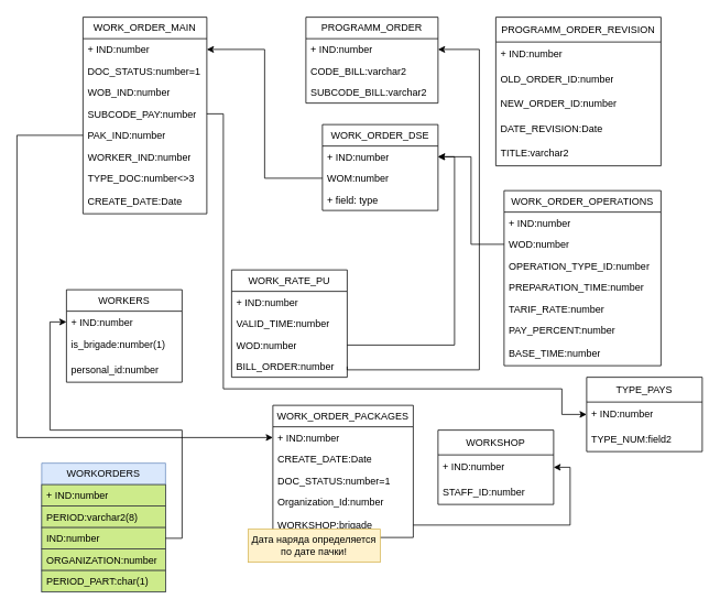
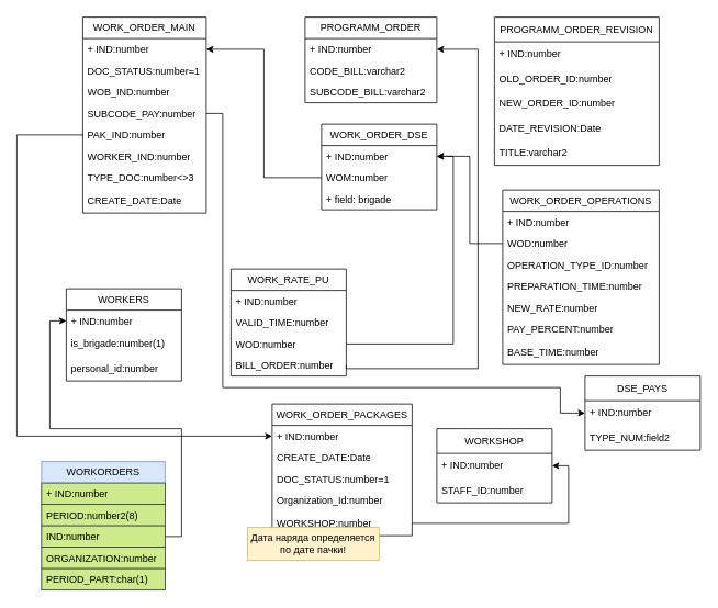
  <mxCell id="0" />
  <mxCell id="1" parent="0" />
  <mxCell id="2" value="WORK_ORDER_MAIN" style="swimlane;fontStyle=0;childLayout=stackLayout;horizontal=1;startSize=26;fillColor=none;horizontalStack=0;resizeParent=1;resizeParentMax=0;resizeLast=0;collapsible=1;marginBottom=0;whiteSpace=wrap;html=1;" parent="1" vertex="1"><mxGeometry x="100" y="20" width="150" height="238" as="geometry" /></mxCell>
  <mxCell id="3" value="+ IND:number" style="text;strokeColor=none;fillColor=none;align=left;verticalAlign=top;spacingLeft=4;spacingRight=4;overflow=hidden;rotatable=0;points=[[0,0.5],[1,0.5]];portConstraint=eastwest;whiteSpace=wrap;html=1;" parent="2" vertex="1"><mxGeometry y="26" width="150" height="26" as="geometry" /></mxCell>
  <mxCell id="4" value="DOC_STATUS:number=1" style="text;strokeColor=none;fillColor=none;align=left;verticalAlign=top;spacingLeft=4;spacingRight=4;overflow=hidden;rotatable=0;points=[[0,0.5],[1,0.5]];portConstraint=eastwest;whiteSpace=wrap;html=1;" parent="2" vertex="1"><mxGeometry y="52" width="150" height="26" as="geometry" /></mxCell>
  <mxCell id="5" value="WOB_IND:number" style="text;strokeColor=none;fillColor=none;align=left;verticalAlign=top;spacingLeft=4;spacingRight=4;overflow=hidden;rotatable=0;points=[[0,0.5],[1,0.5]];portConstraint=eastwest;whiteSpace=wrap;html=1;" parent="2" vertex="1"><mxGeometry y="78" width="150" height="26" as="geometry" /></mxCell>
  <mxCell id="6" value="SUBCODE_PAY:number" style="text;strokeColor=none;fillColor=none;align=left;verticalAlign=top;spacingLeft=4;spacingRight=4;overflow=hidden;rotatable=0;points=[[0,0.5],[1,0.5]];portConstraint=eastwest;whiteSpace=wrap;html=1;" parent="2" vertex="1"><mxGeometry y="104" width="150" height="26" as="geometry" /></mxCell>
  <mxCell id="7" value="PAK_IND:number" style="text;strokeColor=none;fillColor=none;align=left;verticalAlign=top;spacingLeft=4;spacingRight=4;overflow=hidden;rotatable=0;points=[[0,0.5],[1,0.5]];portConstraint=eastwest;whiteSpace=wrap;html=1;" parent="2" vertex="1"><mxGeometry y="130" width="150" height="26" as="geometry" /></mxCell>
  <mxCell id="8" value="WORKER_IND:number" style="text;strokeColor=none;fillColor=none;align=left;verticalAlign=top;spacingLeft=4;spacingRight=4;overflow=hidden;rotatable=0;points=[[0,0.5],[1,0.5]];portConstraint=eastwest;whiteSpace=wrap;html=1;" parent="2" vertex="1"><mxGeometry y="156" width="150" height="26" as="geometry" /></mxCell>
  <mxCell id="9" value="TYPE_DOC:number&amp;lt;&amp;gt;3" style="text;strokeColor=none;fillColor=none;align=left;verticalAlign=top;spacingLeft=4;spacingRight=4;overflow=hidden;rotatable=0;points=[[0,0.5],[1,0.5]];portConstraint=eastwest;whiteSpace=wrap;html=1;" parent="2" vertex="1"><mxGeometry y="182" width="150" height="26" as="geometry" /></mxCell>
  <mxCell id="10" value="CREATE_DATE:Date" style="text;strokeColor=none;fillColor=none;align=left;verticalAlign=middle;spacingLeft=4;spacingRight=4;overflow=hidden;points=[[0,0.5],[1,0.5]];portConstraint=eastwest;rotatable=0;whiteSpace=wrap;html=1;" parent="2" vertex="1"><mxGeometry y="208" width="150" height="30" as="geometry" /></mxCell>
  <mxCell id="11" value="WORK_ORDER_DSE" style="swimlane;fontStyle=0;childLayout=stackLayout;horizontal=1;startSize=26;fillColor=none;horizontalStack=0;resizeParent=1;resizeParentMax=0;resizeLast=0;collapsible=1;marginBottom=0;whiteSpace=wrap;html=1;" parent="1" vertex="1"><mxGeometry x="390" y="150" width="140" height="104" as="geometry" /></mxCell>
  <mxCell id="12" value="+ IND:number" style="text;strokeColor=none;fillColor=none;align=left;verticalAlign=top;spacingLeft=4;spacingRight=4;overflow=hidden;rotatable=0;points=[[0,0.5],[1,0.5]];portConstraint=eastwest;whiteSpace=wrap;html=1;" parent="11" vertex="1"><mxGeometry y="26" width="140" height="26" as="geometry" /></mxCell>
  <mxCell id="13" value="WOM:number" style="text;strokeColor=none;fillColor=none;align=left;verticalAlign=top;spacingLeft=4;spacingRight=4;overflow=hidden;rotatable=0;points=[[0,0.5],[1,0.5]];portConstraint=eastwest;whiteSpace=wrap;html=1;" parent="11" vertex="1"><mxGeometry y="52" width="140" height="26" as="geometry" /></mxCell>
- <mxCell id="14" value="+ field: type" style="text;strokeColor=none;fillColor=none;align=left;verticalAlign=top;spacingLeft=4;spacingRight=4;overflow=hidden;rotatable=0;points=[[0,0.5],[1,0.5]];portConstraint=eastwest;whiteSpace=wrap;html=1;" parent="11" vertex="1"><mxGeometry y="78" width="140" height="26" as="geometry" /></mxCell>
+ <mxCell id="14" value="+ field: brigade" style="text;strokeColor=none;fillColor=none;align=left;verticalAlign=top;spacingLeft=4;spacingRight=4;overflow=hidden;rotatable=0;points=[[0,0.5],[1,0.5]];portConstraint=eastwest;whiteSpace=wrap;html=1;" parent="11" vertex="1"><mxGeometry y="78" width="140" height="26" as="geometry" /></mxCell>
  <mxCell id="15" style="edgeStyle=orthogonalEdgeStyle;rounded=0;orthogonalLoop=1;jettySize=auto;html=1;exitX=0;exitY=0.5;exitDx=0;exitDy=0;entryX=1;entryY=0.5;entryDx=0;entryDy=0;" parent="1" source="13" target="3" edge="1"><mxGeometry relative="1" as="geometry" /></mxCell>
  <mxCell id="16" value="WORK_RATE_PU" style="swimlane;fontStyle=0;childLayout=stackLayout;horizontal=1;startSize=26;fillColor=none;horizontalStack=0;resizeParent=1;resizeParentMax=0;resizeLast=0;collapsible=1;marginBottom=0;whiteSpace=wrap;html=1;" parent="1" vertex="1"><mxGeometry x="280" y="326" width="140" height="130" as="geometry" /></mxCell>
  <mxCell id="17" value="+ IND:number" style="text;strokeColor=none;fillColor=none;align=left;verticalAlign=top;spacingLeft=4;spacingRight=4;overflow=hidden;rotatable=0;points=[[0,0.5],[1,0.5]];portConstraint=eastwest;whiteSpace=wrap;html=1;" parent="16" vertex="1"><mxGeometry y="26" width="140" height="26" as="geometry" /></mxCell>
  <mxCell id="18" value="VALID_TIME:number" style="text;strokeColor=none;fillColor=none;align=left;verticalAlign=top;spacingLeft=4;spacingRight=4;overflow=hidden;rotatable=0;points=[[0,0.5],[1,0.5]];portConstraint=eastwest;whiteSpace=wrap;html=1;" parent="16" vertex="1"><mxGeometry y="52" width="140" height="26" as="geometry" /></mxCell>
  <mxCell id="19" value="WOD:number" style="text;strokeColor=none;fillColor=none;align=left;verticalAlign=top;spacingLeft=4;spacingRight=4;overflow=hidden;rotatable=0;points=[[0,0.5],[1,0.5]];portConstraint=eastwest;whiteSpace=wrap;html=1;" parent="16" vertex="1"><mxGeometry y="78" width="140" height="26" as="geometry" /></mxCell>
  <mxCell id="20" value="BILL_ORDER:number" style="text;strokeColor=none;fillColor=none;align=left;verticalAlign=top;spacingLeft=4;spacingRight=4;overflow=hidden;rotatable=0;points=[[0,0.5],[1,0.5]];portConstraint=eastwest;whiteSpace=wrap;html=1;" parent="16" vertex="1"><mxGeometry y="104" width="140" height="26" as="geometry" /></mxCell>
  <mxCell id="21" style="edgeStyle=orthogonalEdgeStyle;rounded=0;orthogonalLoop=1;jettySize=auto;html=1;exitX=1;exitY=0.5;exitDx=0;exitDy=0;entryX=1;entryY=0.5;entryDx=0;entryDy=0;" parent="1" source="19" target="12" edge="1"><mxGeometry relative="1" as="geometry" /></mxCell>
  <mxCell id="22" value="WORK_ORDER_OPERATIONS" style="swimlane;fontStyle=0;childLayout=stackLayout;horizontal=1;startSize=26;fillColor=none;horizontalStack=0;resizeParent=1;resizeParentMax=0;resizeLast=0;collapsible=1;marginBottom=0;whiteSpace=wrap;html=1;" parent="1" vertex="1"><mxGeometry x="610" y="230" width="190" height="212" as="geometry" /></mxCell>
  <mxCell id="23" value="+ IND:number" style="text;strokeColor=none;fillColor=none;align=left;verticalAlign=top;spacingLeft=4;spacingRight=4;overflow=hidden;rotatable=0;points=[[0,0.5],[1,0.5]];portConstraint=eastwest;whiteSpace=wrap;html=1;" parent="22" vertex="1"><mxGeometry y="26" width="190" height="26" as="geometry" /></mxCell>
  <mxCell id="24" value="WOD:number" style="text;strokeColor=none;fillColor=none;align=left;verticalAlign=top;spacingLeft=4;spacingRight=4;overflow=hidden;rotatable=0;points=[[0,0.5],[1,0.5]];portConstraint=eastwest;whiteSpace=wrap;html=1;" parent="22" vertex="1"><mxGeometry y="52" width="190" height="26" as="geometry" /></mxCell>
  <mxCell id="25" value="OPERATION_TYPE_ID:number" style="text;strokeColor=none;fillColor=none;align=left;verticalAlign=top;spacingLeft=4;spacingRight=4;overflow=hidden;rotatable=0;points=[[0,0.5],[1,0.5]];portConstraint=eastwest;whiteSpace=wrap;html=1;" parent="22" vertex="1"><mxGeometry y="78" width="190" height="26" as="geometry" /></mxCell>
  <mxCell id="26" value="PREPARATION_TIME:number" style="text;strokeColor=none;fillColor=none;align=left;verticalAlign=top;spacingLeft=4;spacingRight=4;overflow=hidden;rotatable=0;points=[[0,0.5],[1,0.5]];portConstraint=eastwest;whiteSpace=wrap;html=1;" parent="22" vertex="1"><mxGeometry y="104" width="190" height="26" as="geometry" /></mxCell>
- <mxCell id="27" value="TARIF_RATE:number" style="text;strokeColor=none;fillColor=none;align=left;verticalAlign=top;spacingLeft=4;spacingRight=4;overflow=hidden;rotatable=0;points=[[0,0.5],[1,0.5]];portConstraint=eastwest;whiteSpace=wrap;html=1;" parent="22" vertex="1"><mxGeometry y="130" width="190" height="26" as="geometry" /></mxCell>
+ <mxCell id="27" value="NEW_RATE:number" style="text;strokeColor=none;fillColor=none;align=left;verticalAlign=top;spacingLeft=4;spacingRight=4;overflow=hidden;rotatable=0;points=[[0,0.5],[1,0.5]];portConstraint=eastwest;whiteSpace=wrap;html=1;" parent="22" vertex="1"><mxGeometry y="130" width="190" height="26" as="geometry" /></mxCell>
  <mxCell id="28" value="PAY_PERCENT:number" style="text;strokeColor=none;fillColor=none;align=left;verticalAlign=top;spacingLeft=4;spacingRight=4;overflow=hidden;rotatable=0;points=[[0,0.5],[1,0.5]];portConstraint=eastwest;whiteSpace=wrap;html=1;" parent="22" vertex="1"><mxGeometry y="156" width="190" height="26" as="geometry" /></mxCell>
  <mxCell id="29" value="BASE_TIME:number" style="text;strokeColor=none;fillColor=none;align=left;verticalAlign=middle;spacingLeft=4;spacingRight=4;overflow=hidden;points=[[0,0.5],[1,0.5]];portConstraint=eastwest;rotatable=0;whiteSpace=wrap;html=1;" parent="22" vertex="1"><mxGeometry y="182" width="190" height="30" as="geometry" /></mxCell>
  <mxCell id="30" style="edgeStyle=orthogonalEdgeStyle;rounded=0;orthogonalLoop=1;jettySize=auto;html=1;exitX=0;exitY=0.5;exitDx=0;exitDy=0;entryX=1;entryY=0.5;entryDx=0;entryDy=0;" parent="1" source="24" target="12" edge="1"><mxGeometry relative="1" as="geometry" /></mxCell>
  <mxCell id="31" value="WORK_ORDER_PACKAGES" style="swimlane;fontStyle=0;childLayout=stackLayout;horizontal=1;startSize=26;fillColor=none;horizontalStack=0;resizeParent=1;resizeParentMax=0;resizeLast=0;collapsible=1;marginBottom=0;whiteSpace=wrap;html=1;" parent="1" vertex="1"><mxGeometry x="330" y="490" width="170" height="160" as="geometry" /></mxCell>
  <mxCell id="32" value="+ IND:number" style="text;strokeColor=none;fillColor=none;align=left;verticalAlign=top;spacingLeft=4;spacingRight=4;overflow=hidden;rotatable=0;points=[[0,0.5],[1,0.5]];portConstraint=eastwest;whiteSpace=wrap;html=1;" parent="31" vertex="1"><mxGeometry y="26" width="170" height="26" as="geometry" /></mxCell>
  <mxCell id="33" value="CREATE_DATE:Date" style="text;strokeColor=none;fillColor=none;align=left;verticalAlign=top;spacingLeft=4;spacingRight=4;overflow=hidden;rotatable=0;points=[[0,0.5],[1,0.5]];portConstraint=eastwest;whiteSpace=wrap;html=1;" parent="31" vertex="1"><mxGeometry y="52" width="170" height="26" as="geometry" /></mxCell>
  <mxCell id="34" value="DOC_STATUS:number=1" style="text;strokeColor=none;fillColor=none;align=left;verticalAlign=top;spacingLeft=4;spacingRight=4;overflow=hidden;rotatable=0;points=[[0,0.5],[1,0.5]];portConstraint=eastwest;whiteSpace=wrap;html=1;" parent="31" vertex="1"><mxGeometry y="78" width="170" height="26" as="geometry" /></mxCell>
  <mxCell id="35" value="Organization_Id:number" style="text;strokeColor=none;fillColor=none;align=left;verticalAlign=top;spacingLeft=4;spacingRight=4;overflow=hidden;rotatable=0;points=[[0,0.5],[1,0.5]];portConstraint=eastwest;whiteSpace=wrap;html=1;" parent="31" vertex="1"><mxGeometry y="104" width="170" height="26" as="geometry" /></mxCell>
- <mxCell id="36" value="WORKSHOP:brigade" style="text;strokeColor=none;fillColor=none;align=left;verticalAlign=middle;spacingLeft=4;spacingRight=4;overflow=hidden;points=[[0,0.5],[1,0.5]];portConstraint=eastwest;rotatable=0;whiteSpace=wrap;html=1;" parent="31" vertex="1"><mxGeometry y="130" width="170" height="30" as="geometry" /></mxCell>
+ <mxCell id="36" value="WORKSHOP:number" style="text;strokeColor=none;fillColor=none;align=left;verticalAlign=middle;spacingLeft=4;spacingRight=4;overflow=hidden;points=[[0,0.5],[1,0.5]];portConstraint=eastwest;rotatable=0;whiteSpace=wrap;html=1;" parent="31" vertex="1"><mxGeometry y="130" width="170" height="30" as="geometry" /></mxCell>
  <mxCell id="37" value="WORKORDERS" style="swimlane;fontStyle=0;childLayout=stackLayout;horizontal=1;startSize=26;fillColor=#dae8fc;horizontalStack=0;resizeParent=1;resizeParentMax=0;resizeLast=0;collapsible=1;marginBottom=0;whiteSpace=wrap;html=1;strokeColor=#6c8ebf;" parent="1" vertex="1"><mxGeometry x="50" y="560" width="150" height="156" as="geometry" /></mxCell>
  <mxCell id="38" value="+ IND:number" style="text;strokeColor=#36393d;fillColor=#cdeb8b;align=left;verticalAlign=top;spacingLeft=4;spacingRight=4;overflow=hidden;rotatable=0;points=[[0,0.5],[1,0.5]];portConstraint=eastwest;whiteSpace=wrap;html=1;" parent="37" vertex="1"><mxGeometry y="26" width="150" height="26" as="geometry" /></mxCell>
- <mxCell id="39" value="PERIOD:varchar2(8)" style="text;strokeColor=#36393d;fillColor=#cdeb8b;align=left;verticalAlign=top;spacingLeft=4;spacingRight=4;overflow=hidden;rotatable=0;points=[[0,0.5],[1,0.5]];portConstraint=eastwest;whiteSpace=wrap;html=1;" parent="37" vertex="1"><mxGeometry y="52" width="150" height="26" as="geometry" /></mxCell>
+ <mxCell id="39" value="PERIOD:number2(8)" style="text;strokeColor=#36393d;fillColor=#cdeb8b;align=left;verticalAlign=top;spacingLeft=4;spacingRight=4;overflow=hidden;rotatable=0;points=[[0,0.5],[1,0.5]];portConstraint=eastwest;whiteSpace=wrap;html=1;" parent="37" vertex="1"><mxGeometry y="52" width="150" height="26" as="geometry" /></mxCell>
  <mxCell id="40" value="IND:number" style="text;strokeColor=#36393d;fillColor=#cdeb8b;align=left;verticalAlign=top;spacingLeft=4;spacingRight=4;overflow=hidden;rotatable=0;points=[[0,0.5],[1,0.5]];portConstraint=eastwest;whiteSpace=wrap;html=1;" parent="37" vertex="1"><mxGeometry y="78" width="150" height="26" as="geometry" /></mxCell>
  <mxCell id="41" value="ORGANIZATION:number" style="text;strokeColor=#36393d;fillColor=#cdeb8b;align=left;verticalAlign=top;spacingLeft=4;spacingRight=4;overflow=hidden;rotatable=0;points=[[0,0.5],[1,0.5]];portConstraint=eastwest;whiteSpace=wrap;html=1;" parent="37" vertex="1"><mxGeometry y="104" width="150" height="26" as="geometry" /></mxCell>
  <mxCell id="42" value="PERIOD_PART:char(1)" style="text;strokeColor=#36393d;fillColor=#cdeb8b;align=left;verticalAlign=top;spacingLeft=4;spacingRight=4;overflow=hidden;rotatable=0;points=[[0,0.5],[1,0.5]];portConstraint=eastwest;whiteSpace=wrap;html=1;" parent="37" vertex="1"><mxGeometry y="130" width="150" height="26" as="geometry" /></mxCell>
  <mxCell id="43" value="WORKERS" style="swimlane;fontStyle=0;childLayout=stackLayout;horizontal=1;startSize=26;fillColor=none;horizontalStack=0;resizeParent=1;resizeParentMax=0;resizeLast=0;collapsible=1;marginBottom=0;whiteSpace=wrap;html=1;" parent="1" vertex="1"><mxGeometry x="80" y="350" width="140" height="112" as="geometry" /></mxCell>
  <mxCell id="44" value="+ IND:number" style="text;strokeColor=none;fillColor=none;align=left;verticalAlign=top;spacingLeft=4;spacingRight=4;overflow=hidden;rotatable=0;points=[[0,0.5],[1,0.5]];portConstraint=eastwest;whiteSpace=wrap;html=1;" parent="43" vertex="1"><mxGeometry y="26" width="140" height="26" as="geometry" /></mxCell>
  <mxCell id="45" value="is_brigade:number(1)" style="text;strokeColor=none;fillColor=none;align=left;verticalAlign=middle;spacingLeft=4;spacingRight=4;overflow=hidden;points=[[0,0.5],[1,0.5]];portConstraint=eastwest;rotatable=0;whiteSpace=wrap;html=1;" parent="43" vertex="1"><mxGeometry y="52" width="140" height="30" as="geometry" /></mxCell>
  <mxCell id="46" value="personal_id:number" style="text;strokeColor=none;fillColor=none;align=left;verticalAlign=middle;spacingLeft=4;spacingRight=4;overflow=hidden;points=[[0,0.5],[1,0.5]];portConstraint=eastwest;rotatable=0;whiteSpace=wrap;html=1;" parent="43" vertex="1"><mxGeometry y="82" width="140" height="30" as="geometry" /></mxCell>
  <mxCell id="47" style="edgeStyle=orthogonalEdgeStyle;rounded=0;orthogonalLoop=1;jettySize=auto;html=1;exitX=1;exitY=0.5;exitDx=0;exitDy=0;entryX=0;entryY=0.5;entryDx=0;entryDy=0;" parent="1" source="40" target="44" edge="1"><mxGeometry relative="1" as="geometry" /></mxCell>
  <mxCell id="48" value="PROGRAMM_ORDER" style="swimlane;fontStyle=0;childLayout=stackLayout;horizontal=1;startSize=26;fillColor=none;horizontalStack=0;resizeParent=1;resizeParentMax=0;resizeLast=0;collapsible=1;marginBottom=0;whiteSpace=wrap;html=1;" parent="1" vertex="1"><mxGeometry x="370" y="20" width="160" height="104" as="geometry" /></mxCell>
  <mxCell id="49" value="+ IND:number" style="text;strokeColor=none;fillColor=none;align=left;verticalAlign=top;spacingLeft=4;spacingRight=4;overflow=hidden;rotatable=0;points=[[0,0.5],[1,0.5]];portConstraint=eastwest;whiteSpace=wrap;html=1;" parent="48" vertex="1"><mxGeometry y="26" width="160" height="26" as="geometry" /></mxCell>
  <mxCell id="50" value="CODE_BILL:varchar2" style="text;strokeColor=none;fillColor=none;align=left;verticalAlign=top;spacingLeft=4;spacingRight=4;overflow=hidden;rotatable=0;points=[[0,0.5],[1,0.5]];portConstraint=eastwest;whiteSpace=wrap;html=1;" parent="48" vertex="1"><mxGeometry y="52" width="160" height="26" as="geometry" /></mxCell>
  <mxCell id="51" value="SUBCODE_BILL:varchar2" style="text;strokeColor=none;fillColor=none;align=left;verticalAlign=top;spacingLeft=4;spacingRight=4;overflow=hidden;rotatable=0;points=[[0,0.5],[1,0.5]];portConstraint=eastwest;whiteSpace=wrap;html=1;" parent="48" vertex="1"><mxGeometry y="78" width="160" height="26" as="geometry" /></mxCell>
  <mxCell id="52" style="edgeStyle=orthogonalEdgeStyle;rounded=0;orthogonalLoop=1;jettySize=auto;html=1;exitX=1;exitY=0.5;exitDx=0;exitDy=0;entryX=1;entryY=0.5;entryDx=0;entryDy=0;" parent="1" source="20" target="49" edge="1"><mxGeometry relative="1" as="geometry"><Array as="points"><mxPoint x="420" y="447" /><mxPoint x="580" y="447" /><mxPoint x="580" y="59" /></Array><mxPoint x="540" y="59" as="targetPoint" /></mxGeometry></mxCell>
  <mxCell id="53" style="edgeStyle=orthogonalEdgeStyle;rounded=0;orthogonalLoop=1;jettySize=auto;html=1;exitX=0;exitY=0.5;exitDx=0;exitDy=0;entryX=0;entryY=0.5;entryDx=0;entryDy=0;" parent="1" source="7" target="32" edge="1"><mxGeometry relative="1" as="geometry"><Array as="points"><mxPoint x="20" y="163" /><mxPoint x="20" y="529" /></Array></mxGeometry></mxCell>
  <mxCell id="54" value="WORKSHOP" style="swimlane;fontStyle=0;childLayout=stackLayout;horizontal=1;startSize=30;horizontalStack=0;resizeParent=1;resizeParentMax=0;resizeLast=0;collapsible=1;marginBottom=0;whiteSpace=wrap;html=1;" parent="1" vertex="1"><mxGeometry x="530" y="520" width="140" height="90" as="geometry" /></mxCell>
  <mxCell id="55" value="+ IND:number" style="text;strokeColor=none;fillColor=none;align=left;verticalAlign=middle;spacingLeft=4;spacingRight=4;overflow=hidden;points=[[0,0.5],[1,0.5]];portConstraint=eastwest;rotatable=0;whiteSpace=wrap;html=1;" parent="54" vertex="1"><mxGeometry y="30" width="140" height="30" as="geometry" /></mxCell>
  <mxCell id="56" value="STAFF_ID:number" style="text;strokeColor=none;fillColor=none;align=left;verticalAlign=middle;spacingLeft=4;spacingRight=4;overflow=hidden;points=[[0,0.5],[1,0.5]];portConstraint=eastwest;rotatable=0;whiteSpace=wrap;html=1;" parent="54" vertex="1"><mxGeometry y="60" width="140" height="30" as="geometry" /></mxCell>
  <mxCell id="57" value="Дата наряда определяется по дате пачки!" style="text;html=1;strokeColor=#d6b656;fillColor=#fff2cc;align=center;verticalAlign=middle;whiteSpace=wrap;rounded=0;" parent="1" vertex="1"><mxGeometry x="300" y="640" width="160" height="40" as="geometry" /></mxCell>
  <mxCell id="58" value="PROGRAMM_ORDER_REVISION" style="swimlane;fontStyle=0;childLayout=stackLayout;horizontal=1;startSize=30;horizontalStack=0;resizeParent=1;resizeParentMax=0;resizeLast=0;collapsible=1;marginBottom=0;whiteSpace=wrap;html=1;" parent="1" vertex="1"><mxGeometry x="600" y="20" width="200" height="180" as="geometry" /></mxCell>
  <mxCell id="59" value="+ IND:number" style="text;strokeColor=none;fillColor=none;align=left;verticalAlign=middle;spacingLeft=4;spacingRight=4;overflow=hidden;points=[[0,0.5],[1,0.5]];portConstraint=eastwest;rotatable=0;whiteSpace=wrap;html=1;" parent="58" vertex="1"><mxGeometry y="30" width="200" height="30" as="geometry" /></mxCell>
  <mxCell id="60" value="OLD_ORDER_ID:number" style="text;strokeColor=none;fillColor=none;align=left;verticalAlign=middle;spacingLeft=4;spacingRight=4;overflow=hidden;points=[[0,0.5],[1,0.5]];portConstraint=eastwest;rotatable=0;whiteSpace=wrap;html=1;" parent="58" vertex="1"><mxGeometry y="60" width="200" height="30" as="geometry" /></mxCell>
  <mxCell id="61" value="NEW_ORDER_ID:number" style="text;strokeColor=none;fillColor=none;align=left;verticalAlign=middle;spacingLeft=4;spacingRight=4;overflow=hidden;points=[[0,0.5],[1,0.5]];portConstraint=eastwest;rotatable=0;whiteSpace=wrap;html=1;" parent="58" vertex="1"><mxGeometry y="90" width="200" height="30" as="geometry" /></mxCell>
  <mxCell id="62" value="DATE_REVISION:Date" style="text;strokeColor=none;fillColor=none;align=left;verticalAlign=middle;spacingLeft=4;spacingRight=4;overflow=hidden;points=[[0,0.5],[1,0.5]];portConstraint=eastwest;rotatable=0;whiteSpace=wrap;html=1;" parent="58" vertex="1"><mxGeometry y="120" width="200" height="30" as="geometry" /></mxCell>
  <mxCell id="63" value="TITLE:varchar2" style="text;strokeColor=none;fillColor=none;align=left;verticalAlign=middle;spacingLeft=4;spacingRight=4;overflow=hidden;points=[[0,0.5],[1,0.5]];portConstraint=eastwest;rotatable=0;whiteSpace=wrap;html=1;" parent="58" vertex="1"><mxGeometry y="150" width="200" height="30" as="geometry" /></mxCell>
  <mxCell id="64" style="edgeStyle=orthogonalEdgeStyle;rounded=0;orthogonalLoop=1;jettySize=auto;html=1;exitX=1;exitY=0.5;exitDx=0;exitDy=0;entryX=1;entryY=0.5;entryDx=0;entryDy=0;" parent="1" source="36" target="55" edge="1"><mxGeometry relative="1" as="geometry" /></mxCell>
- <mxCell id="65" value="TYPE_PAYS" style="swimlane;fontStyle=0;childLayout=stackLayout;horizontal=1;startSize=30;horizontalStack=0;resizeParent=1;resizeParentMax=0;resizeLast=0;collapsible=1;marginBottom=0;whiteSpace=wrap;html=1;" vertex="1" parent="1"><mxGeometry x="710" y="456" width="140" height="90" as="geometry" /></mxCell>
+ <mxCell id="65" value="DSE_PAYS" style="swimlane;fontStyle=0;childLayout=stackLayout;horizontal=1;startSize=30;horizontalStack=0;resizeParent=1;resizeParentMax=0;resizeLast=0;collapsible=1;marginBottom=0;whiteSpace=wrap;html=1;" vertex="1" parent="1"><mxGeometry x="710" y="456" width="140" height="90" as="geometry" /></mxCell>
  <mxCell id="66" value="+ IND:number" style="text;strokeColor=none;fillColor=none;align=left;verticalAlign=middle;spacingLeft=4;spacingRight=4;overflow=hidden;points=[[0,0.5],[1,0.5]];portConstraint=eastwest;rotatable=0;whiteSpace=wrap;html=1;" vertex="1" parent="65"><mxGeometry y="30" width="140" height="30" as="geometry" /></mxCell>
  <mxCell id="67" value="TYPE_NUM:field2" style="text;strokeColor=none;fillColor=none;align=left;verticalAlign=middle;spacingLeft=4;spacingRight=4;overflow=hidden;points=[[0,0.5],[1,0.5]];portConstraint=eastwest;rotatable=0;whiteSpace=wrap;html=1;" vertex="1" parent="65"><mxGeometry y="60" width="140" height="30" as="geometry" /></mxCell>
  <mxCell id="68" style="edgeStyle=orthogonalEdgeStyle;rounded=0;orthogonalLoop=1;jettySize=auto;html=1;exitX=1;exitY=0.5;exitDx=0;exitDy=0;entryX=0;entryY=0.5;entryDx=0;entryDy=0;" edge="1" parent="1" source="6" target="66"><mxGeometry relative="1" as="geometry"><Array as="points"><mxPoint x="270" y="137" /><mxPoint x="270" y="470" /><mxPoint x="680" y="470" /><mxPoint x="680" y="501" /></Array></mxGeometry></mxCell>
